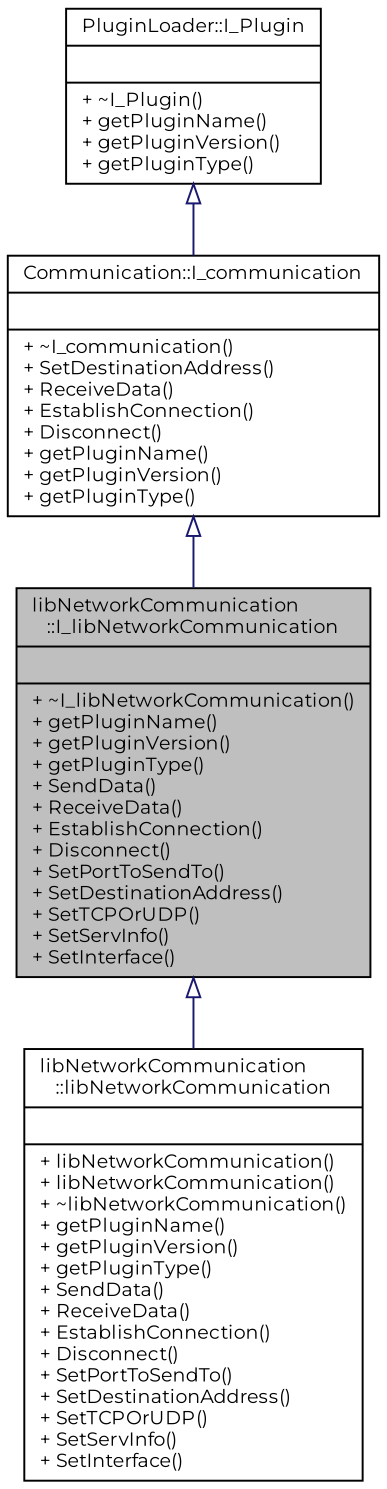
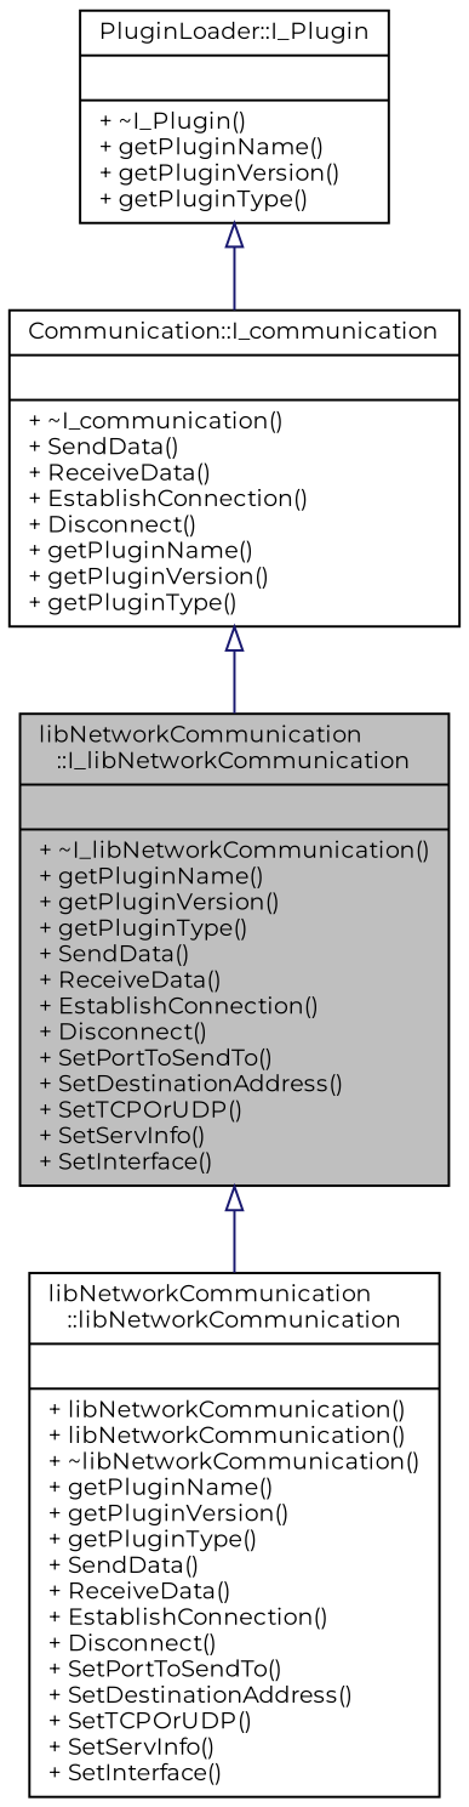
  digraph {
    fontname=Montserrat
    node [color=black fillcolor=white fontname=Montserrat fontsize=10 shape=record style=filled]
    edge [arrowtail=onormal color=midnightblue dir=back fontname=Montserrat fontsize=10 labelfontname=Helvetica labelfontsize=10 style=solid]
    n1 [fillcolor=grey75 fontcolor=black height=0.2 label="{libNetworkCommunication\l::I_libNetworkCommunication\n||+ ~I_libNetworkCommunication()\l+ getPluginName()\l+ getPluginVersion()\l+ getPluginType()\l+ SendData()\l+ ReceiveData()\l+ EstablishConnection()\l+ Disconnect()\l+ SetPortToSendTo()\l+ SetDestinationAddress()\l+ SetTCPOrUDP()\l+ SetServInfo()\l+ SetInterface()\l}" width=0.4]
    n2 [height=0.2 label="{libNetworkCommunication\l::libNetworkCommunication\n||+ libNetworkCommunication()\l+ libNetworkCommunication()\l+ ~libNetworkCommunication()\l+ getPluginName()\l+ getPluginVersion()\l+ getPluginType()\l+ SendData()\l+ ReceiveData()\l+ EstablishConnection()\l+ Disconnect()\l+ SetPortToSendTo()\l+ SetDestinationAddress()\l+ SetTCPOrUDP()\l+ SetServInfo()\l+ SetInterface()\l}" width=0.4]
-   n3 [height=0.2 label="{Communication::I_communication\n||+ ~I_communication()\l+ SetDestinationAddress()\l+ ReceiveData()\l+ EstablishConnection()\l+ Disconnect()\l+ getPluginName()\l+ getPluginVersion()\l+ getPluginType()\l}" width=0.4]
+   n3 [height=0.2 label="{Communication::I_communication\n||+ ~I_communication()\l+ SendData()\l+ ReceiveData()\l+ EstablishConnection()\l+ Disconnect()\l+ getPluginName()\l+ getPluginVersion()\l+ getPluginType()\l}" width=0.4]
    n4 [height=0.2 label="{PluginLoader::I_Plugin\n||+ ~I_Plugin()\l+ getPluginName()\l+ getPluginVersion()\l+ getPluginType()\l}" width=0.4]
    n1 -> n2
    n3 -> n1
    n4 -> n3
  }
